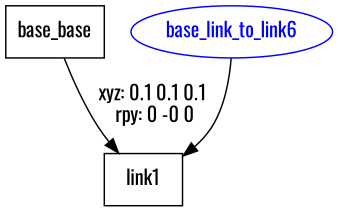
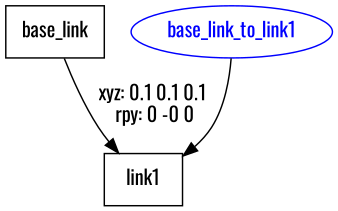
  digraph {
    fontname=Oswald
    node [fontname=Oswald shape=box]
    edge [fontname=Oswald]
-   n1 [label=base_base]
+   n1 [label=base_link]
    n2 [label=link1]
-   base_link_to_link1 [color=blue fontcolor=blue shape=ellipse label=base_link_to_link6]
+   base_link_to_link1 [color=blue fontcolor=blue shape=ellipse]
    n1 -> n2 [label="xyz: 0.1 0.1 0.1 \nrpy: 0 -0 0"]
    base_link_to_link1 -> n2
  }
